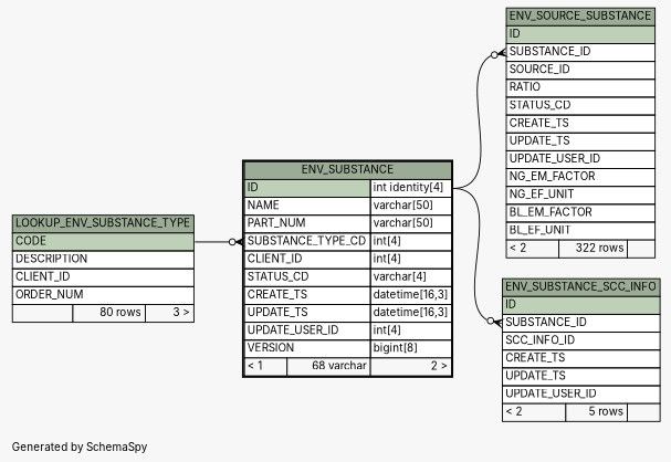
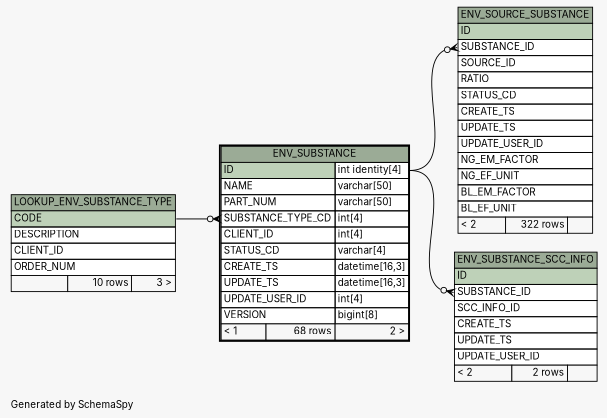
  digraph {
    bgcolor="#f7f7f7"
    fontname=Inter
    fontsize=11
    label="\nGenerated by SchemaSpy"
    labeljust=l
    nodesep=0.18
    rankdir=RL
    ranksep=0.46
    node [fontname=Inter fontsize=11 shape=plaintext]
    edge [arrowhead=none arrowsize=0.8 arrowtail=crowodot dir=back fontname=Inter headport="ID.type:e" tailport="SUBSTANCE_ID:w"]
    n1 [label=<     <TABLE BORDER="0" CELLBORDER="1" CELLSPACING="0" BGCOLOR="#ffffff">       <TR><TD COLSPAN="3" BGCOLOR="#9bab96" ALIGN="CENTER">ENV_SOURCE_SUBSTANCE</TD></TR>       <TR><TD PORT="ID" COLSPAN="3" BGCOLOR="#bed1b8" ALIGN="LEFT">ID</TD></TR>       <TR><TD PORT="SUBSTANCE_ID" COLSPAN="3" ALIGN="LEFT">SUBSTANCE_ID</TD></TR>       <TR><TD PORT="SOURCE_ID" COLSPAN="3" ALIGN="LEFT">SOURCE_ID</TD></TR>       <TR><TD PORT="RATIO" COLSPAN="3" ALIGN="LEFT">RATIO</TD></TR>       <TR><TD PORT="STATUS_CD" COLSPAN="3" ALIGN="LEFT">STATUS_CD</TD></TR>       <TR><TD PORT="CREATE_TS" COLSPAN="3" ALIGN="LEFT">CREATE_TS</TD></TR>       <TR><TD PORT="UPDATE_TS" COLSPAN="3" ALIGN="LEFT">UPDATE_TS</TD></TR>       <TR><TD PORT="UPDATE_USER_ID" COLSPAN="3" ALIGN="LEFT">UPDATE_USER_ID</TD></TR>       <TR><TD PORT="NG_EM_FACTOR" COLSPAN="3" ALIGN="LEFT">NG_EM_FACTOR</TD></TR>       <TR><TD PORT="NG_EF_UNIT" COLSPAN="3" ALIGN="LEFT">NG_EF_UNIT</TD></TR>       <TR><TD PORT="BL_EM_FACTOR" COLSPAN="3" ALIGN="LEFT">BL_EM_FACTOR</TD></TR>       <TR><TD PORT="BL_EF_UNIT" COLSPAN="3" ALIGN="LEFT">BL_EF_UNIT</TD></TR>       <TR><TD ALIGN="LEFT" BGCOLOR="#f7f7f7">&lt; 2</TD><TD ALIGN="RIGHT" BGCOLOR="#f7f7f7">322 rows</TD><TD ALIGN="RIGHT" BGCOLOR="#f7f7f7">  </TD></TR>     </TABLE>>]
-   n2 [label=<     <TABLE BORDER="2" CELLBORDER="1" CELLSPACING="0" BGCOLOR="#ffffff">       <TR><TD COLSPAN="3" BGCOLOR="#9bab96" ALIGN="CENTER">ENV_SUBSTANCE</TD></TR>       <TR><TD PORT="ID" COLSPAN="2" BGCOLOR="#bed1b8" ALIGN="LEFT">ID</TD><TD PORT="ID.type" ALIGN="LEFT">int identity[4]</TD></TR>       <TR><TD PORT="NAME" COLSPAN="2" ALIGN="LEFT">NAME</TD><TD PORT="NAME.type" ALIGN="LEFT">varchar[50]</TD></TR>       <TR><TD PORT="PART_NUM" COLSPAN="2" ALIGN="LEFT">PART_NUM</TD><TD PORT="PART_NUM.type" ALIGN="LEFT">varchar[50]</TD></TR>       <TR><TD PORT="SUBSTANCE_TYPE_CD" COLSPAN="2" ALIGN="LEFT">SUBSTANCE_TYPE_CD</TD><TD PORT="SUBSTANCE_TYPE_CD.type" ALIGN="LEFT">int[4]</TD></TR>       <TR><TD PORT="CLIENT_ID" COLSPAN="2" ALIGN="LEFT">CLIENT_ID</TD><TD PORT="CLIENT_ID.type" ALIGN="LEFT">int[4]</TD></TR>       <TR><TD PORT="STATUS_CD" COLSPAN="2" ALIGN="LEFT">STATUS_CD</TD><TD PORT="STATUS_CD.type" ALIGN="LEFT">varchar[4]</TD></TR>       <TR><TD PORT="CREATE_TS" COLSPAN="2" ALIGN="LEFT">CREATE_TS</TD><TD PORT="CREATE_TS.type" ALIGN="LEFT">datetime[16,3]</TD></TR>       <TR><TD PORT="UPDATE_TS" COLSPAN="2" ALIGN="LEFT">UPDATE_TS</TD><TD PORT="UPDATE_TS.type" ALIGN="LEFT">datetime[16,3]</TD></TR>       <TR><TD PORT="UPDATE_USER_ID" COLSPAN="2" ALIGN="LEFT">UPDATE_USER_ID</TD><TD PORT="UPDATE_USER_ID.type" ALIGN="LEFT">int[4]</TD></TR>       <TR><TD PORT="VERSION" COLSPAN="2" ALIGN="LEFT">VERSION</TD><TD PORT="VERSION.type" ALIGN="LEFT">bigint[8]</TD></TR>       <TR><TD ALIGN="LEFT" BGCOLOR="#f7f7f7">&lt; 1</TD><TD ALIGN="RIGHT" BGCOLOR="#f7f7f7">68 varchar</TD><TD ALIGN="RIGHT" BGCOLOR="#f7f7f7">2 &gt;</TD></TR>     </TABLE>>]
-   n3 [label=<     <TABLE BORDER="0" CELLBORDER="1" CELLSPACING="0" BGCOLOR="#ffffff">       <TR><TD COLSPAN="3" BGCOLOR="#9bab96" ALIGN="CENTER">LOOKUP_ENV_SUBSTANCE_TYPE</TD></TR>       <TR><TD PORT="CODE" COLSPAN="3" BGCOLOR="#bed1b8" ALIGN="LEFT">CODE</TD></TR>       <TR><TD PORT="DESCRIPTION" COLSPAN="3" ALIGN="LEFT">DESCRIPTION</TD></TR>       <TR><TD PORT="CLIENT_ID" COLSPAN="3" ALIGN="LEFT">CLIENT_ID</TD></TR>       <TR><TD PORT="ORDER_NUM" COLSPAN="3" ALIGN="LEFT">ORDER_NUM</TD></TR>       <TR><TD ALIGN="LEFT" BGCOLOR="#f7f7f7">  </TD><TD ALIGN="RIGHT" BGCOLOR="#f7f7f7">80 rows</TD><TD ALIGN="RIGHT" BGCOLOR="#f7f7f7">3 &gt;</TD></TR>     </TABLE>>]
-   n4 [label=<     <TABLE BORDER="0" CELLBORDER="1" CELLSPACING="0" BGCOLOR="#ffffff">       <TR><TD COLSPAN="3" BGCOLOR="#9bab96" ALIGN="CENTER">ENV_SUBSTANCE_SCC_INFO</TD></TR>       <TR><TD PORT="ID" COLSPAN="3" BGCOLOR="#bed1b8" ALIGN="LEFT">ID</TD></TR>       <TR><TD PORT="SUBSTANCE_ID" COLSPAN="3" ALIGN="LEFT">SUBSTANCE_ID</TD></TR>       <TR><TD PORT="SCC_INFO_ID" COLSPAN="3" ALIGN="LEFT">SCC_INFO_ID</TD></TR>       <TR><TD PORT="CREATE_TS" COLSPAN="3" ALIGN="LEFT">CREATE_TS</TD></TR>       <TR><TD PORT="UPDATE_TS" COLSPAN="3" ALIGN="LEFT">UPDATE_TS</TD></TR>       <TR><TD PORT="UPDATE_USER_ID" COLSPAN="3" ALIGN="LEFT">UPDATE_USER_ID</TD></TR>       <TR><TD ALIGN="LEFT" BGCOLOR="#f7f7f7">&lt; 2</TD><TD ALIGN="RIGHT" BGCOLOR="#f7f7f7">5 rows</TD><TD ALIGN="RIGHT" BGCOLOR="#f7f7f7">  </TD></TR>     </TABLE>>]
+   n2 [label=<     <TABLE BORDER="2" CELLBORDER="1" CELLSPACING="0" BGCOLOR="#ffffff">       <TR><TD COLSPAN="3" BGCOLOR="#9bab96" ALIGN="CENTER">ENV_SUBSTANCE</TD></TR>       <TR><TD PORT="ID" COLSPAN="2" BGCOLOR="#bed1b8" ALIGN="LEFT">ID</TD><TD PORT="ID.type" ALIGN="LEFT">int identity[4]</TD></TR>       <TR><TD PORT="NAME" COLSPAN="2" ALIGN="LEFT">NAME</TD><TD PORT="NAME.type" ALIGN="LEFT">varchar[50]</TD></TR>       <TR><TD PORT="PART_NUM" COLSPAN="2" ALIGN="LEFT">PART_NUM</TD><TD PORT="PART_NUM.type" ALIGN="LEFT">varchar[50]</TD></TR>       <TR><TD PORT="SUBSTANCE_TYPE_CD" COLSPAN="2" ALIGN="LEFT">SUBSTANCE_TYPE_CD</TD><TD PORT="SUBSTANCE_TYPE_CD.type" ALIGN="LEFT">int[4]</TD></TR>       <TR><TD PORT="CLIENT_ID" COLSPAN="2" ALIGN="LEFT">CLIENT_ID</TD><TD PORT="CLIENT_ID.type" ALIGN="LEFT">int[4]</TD></TR>       <TR><TD PORT="STATUS_CD" COLSPAN="2" ALIGN="LEFT">STATUS_CD</TD><TD PORT="STATUS_CD.type" ALIGN="LEFT">varchar[4]</TD></TR>       <TR><TD PORT="CREATE_TS" COLSPAN="2" ALIGN="LEFT">CREATE_TS</TD><TD PORT="CREATE_TS.type" ALIGN="LEFT">datetime[16,3]</TD></TR>       <TR><TD PORT="UPDATE_TS" COLSPAN="2" ALIGN="LEFT">UPDATE_TS</TD><TD PORT="UPDATE_TS.type" ALIGN="LEFT">datetime[16,3]</TD></TR>       <TR><TD PORT="UPDATE_USER_ID" COLSPAN="2" ALIGN="LEFT">UPDATE_USER_ID</TD><TD PORT="UPDATE_USER_ID.type" ALIGN="LEFT">int[4]</TD></TR>       <TR><TD PORT="VERSION" COLSPAN="2" ALIGN="LEFT">VERSION</TD><TD PORT="VERSION.type" ALIGN="LEFT">bigint[8]</TD></TR>       <TR><TD ALIGN="LEFT" BGCOLOR="#f7f7f7">&lt; 1</TD><TD ALIGN="RIGHT" BGCOLOR="#f7f7f7">68 rows</TD><TD ALIGN="RIGHT" BGCOLOR="#f7f7f7">2 &gt;</TD></TR>     </TABLE>>]
+   n3 [label=<     <TABLE BORDER="0" CELLBORDER="1" CELLSPACING="0" BGCOLOR="#ffffff">       <TR><TD COLSPAN="3" BGCOLOR="#9bab96" ALIGN="CENTER">LOOKUP_ENV_SUBSTANCE_TYPE</TD></TR>       <TR><TD PORT="CODE" COLSPAN="3" BGCOLOR="#bed1b8" ALIGN="LEFT">CODE</TD></TR>       <TR><TD PORT="DESCRIPTION" COLSPAN="3" ALIGN="LEFT">DESCRIPTION</TD></TR>       <TR><TD PORT="CLIENT_ID" COLSPAN="3" ALIGN="LEFT">CLIENT_ID</TD></TR>       <TR><TD PORT="ORDER_NUM" COLSPAN="3" ALIGN="LEFT">ORDER_NUM</TD></TR>       <TR><TD ALIGN="LEFT" BGCOLOR="#f7f7f7">  </TD><TD ALIGN="RIGHT" BGCOLOR="#f7f7f7">10 rows</TD><TD ALIGN="RIGHT" BGCOLOR="#f7f7f7">3 &gt;</TD></TR>     </TABLE>>]
+   n4 [label=<     <TABLE BORDER="0" CELLBORDER="1" CELLSPACING="0" BGCOLOR="#ffffff">       <TR><TD COLSPAN="3" BGCOLOR="#9bab96" ALIGN="CENTER">ENV_SUBSTANCE_SCC_INFO</TD></TR>       <TR><TD PORT="ID" COLSPAN="3" BGCOLOR="#bed1b8" ALIGN="LEFT">ID</TD></TR>       <TR><TD PORT="SUBSTANCE_ID" COLSPAN="3" ALIGN="LEFT">SUBSTANCE_ID</TD></TR>       <TR><TD PORT="SCC_INFO_ID" COLSPAN="3" ALIGN="LEFT">SCC_INFO_ID</TD></TR>       <TR><TD PORT="CREATE_TS" COLSPAN="3" ALIGN="LEFT">CREATE_TS</TD></TR>       <TR><TD PORT="UPDATE_TS" COLSPAN="3" ALIGN="LEFT">UPDATE_TS</TD></TR>       <TR><TD PORT="UPDATE_USER_ID" COLSPAN="3" ALIGN="LEFT">UPDATE_USER_ID</TD></TR>       <TR><TD ALIGN="LEFT" BGCOLOR="#f7f7f7">&lt; 2</TD><TD ALIGN="RIGHT" BGCOLOR="#f7f7f7">2 rows</TD><TD ALIGN="RIGHT" BGCOLOR="#f7f7f7">  </TD></TR>     </TABLE>>]
    n1 -> n2
    n2 -> n3 [headport="CODE:e" tailport="SUBSTANCE_TYPE_CD:w"]
    n4 -> n2
  }
